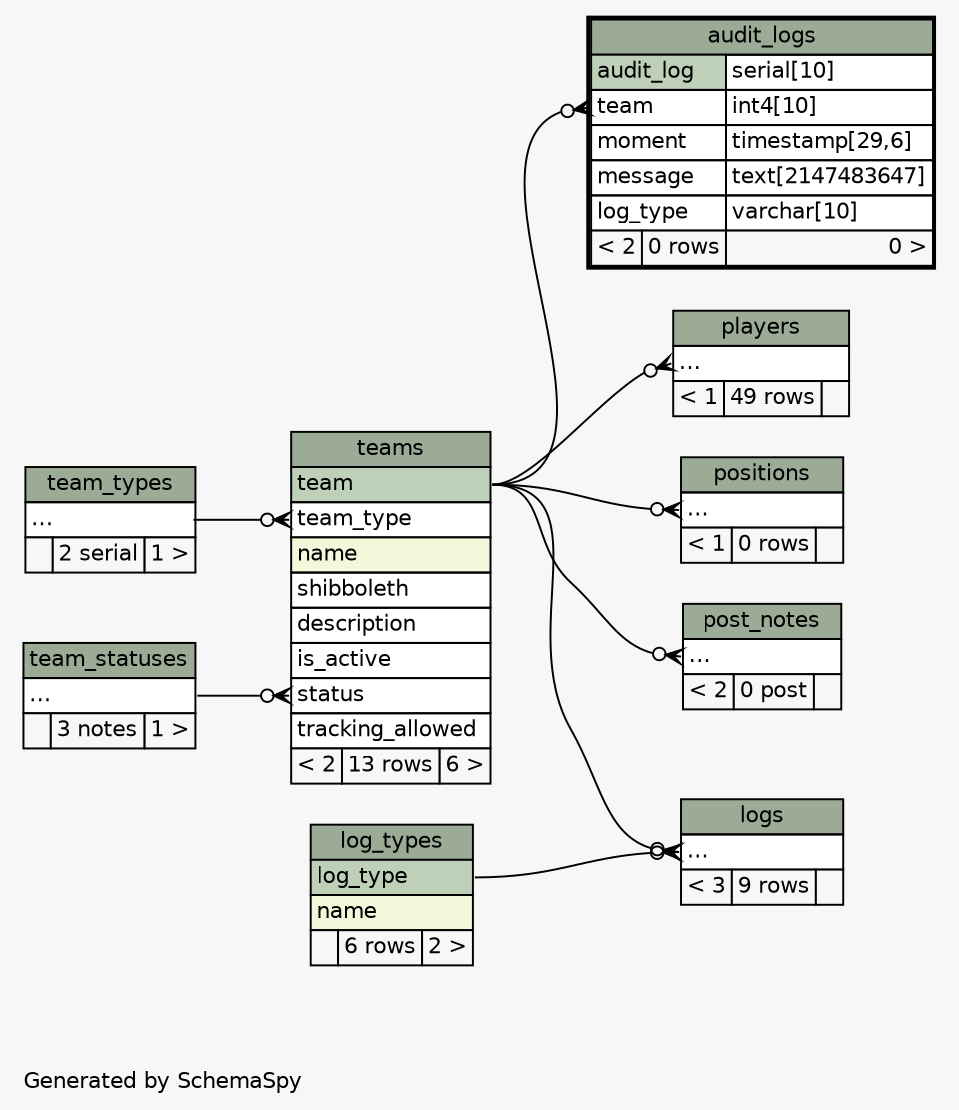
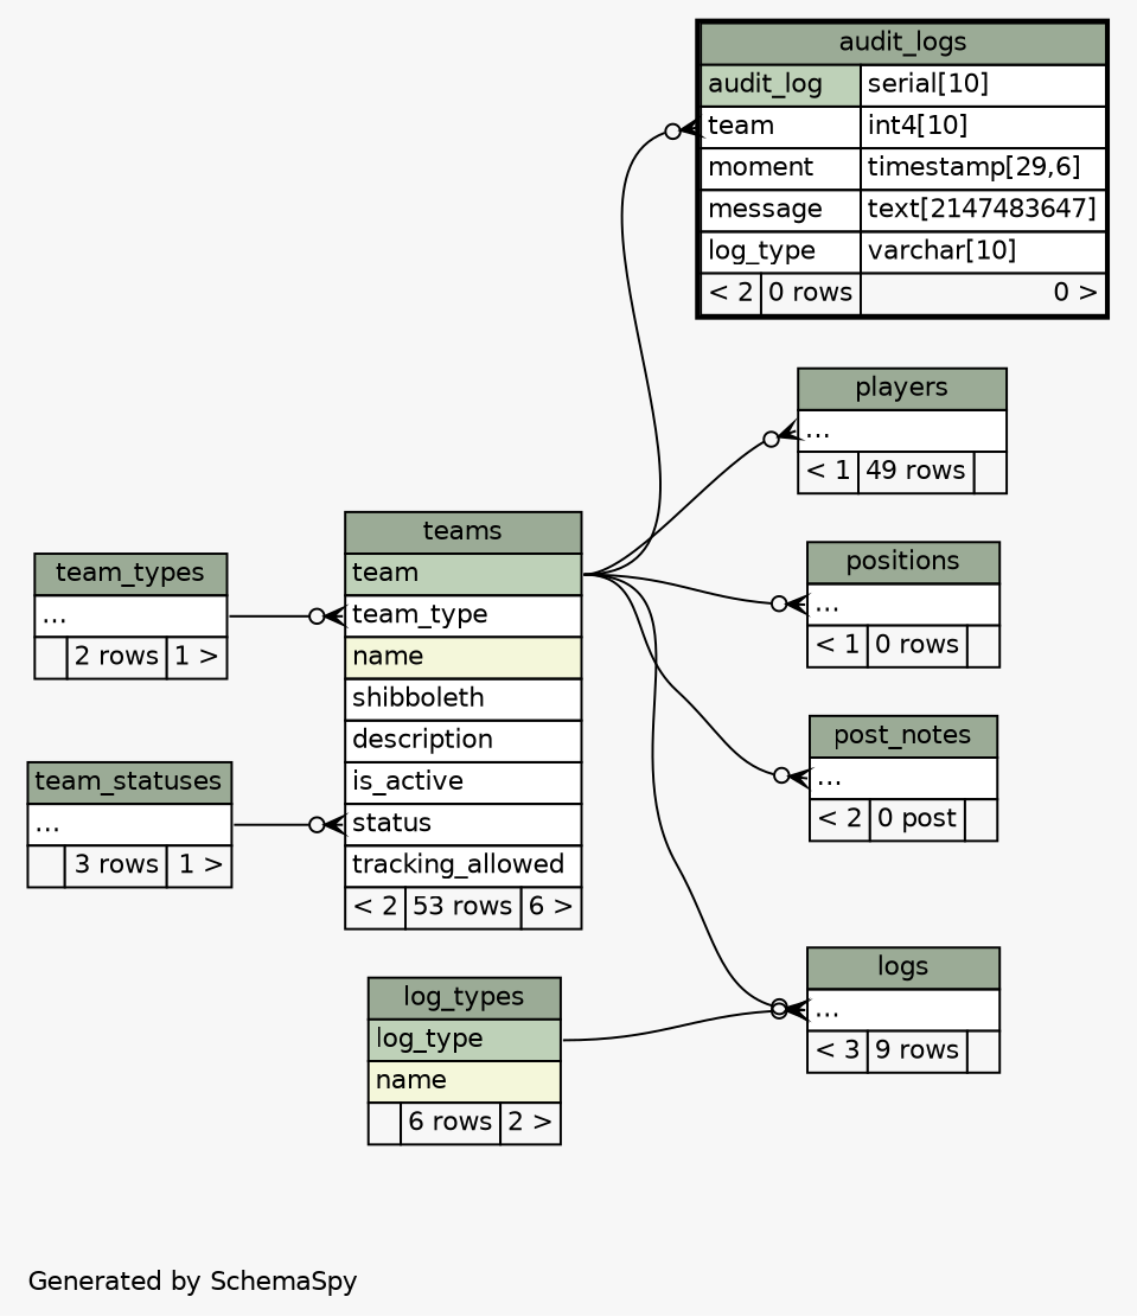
  digraph {
    bgcolor="#f7f7f7"
    fontname=Helvetica
    fontsize=11
    label="\nGenerated by SchemaSpy"
    labeljust=l
    nodesep=0.18
    rankdir=RL
    ranksep=0.46
    node [fontname=Helvetica fontsize=11 shape=plaintext]
    edge [arrowhead=none arrowsize=0.8 arrowtail=crowodot dir=back headport="team:e" tailport="elipses:w"]
    n1 [label=<     <TABLE BORDER="2" CELLBORDER="1" CELLSPACING="0" BGCOLOR="#ffffff">       <TR><TD COLSPAN="3" BGCOLOR="#9bab96" ALIGN="CENTER">audit_logs</TD></TR>       <TR><TD PORT="audit_log" COLSPAN="2" BGCOLOR="#bed1b8" ALIGN="LEFT">audit_log</TD><TD PORT="audit_log.type" ALIGN="LEFT">serial[10]</TD></TR>       <TR><TD PORT="team" COLSPAN="2" ALIGN="LEFT">team</TD><TD PORT="team.type" ALIGN="LEFT">int4[10]</TD></TR>       <TR><TD PORT="moment" COLSPAN="2" ALIGN="LEFT">moment</TD><TD PORT="moment.type" ALIGN="LEFT">timestamp[29,6]</TD></TR>       <TR><TD PORT="message" COLSPAN="2" ALIGN="LEFT">message</TD><TD PORT="message.type" ALIGN="LEFT">text[2147483647]</TD></TR>       <TR><TD PORT="log_type" COLSPAN="2" ALIGN="LEFT">log_type</TD><TD PORT="log_type.type" ALIGN="LEFT">varchar[10]</TD></TR>       <TR><TD ALIGN="LEFT" BGCOLOR="#f7f7f7">&lt; 2</TD><TD ALIGN="RIGHT" BGCOLOR="#f7f7f7">0 rows</TD><TD ALIGN="RIGHT" BGCOLOR="#f7f7f7">0 &gt;</TD></TR>     </TABLE>>]
-   n2 [label=<     <TABLE BORDER="0" CELLBORDER="1" CELLSPACING="0" BGCOLOR="#ffffff">       <TR><TD COLSPAN="3" BGCOLOR="#9bab96" ALIGN="CENTER">teams</TD></TR>       <TR><TD PORT="team" COLSPAN="3" BGCOLOR="#bed1b8" ALIGN="LEFT">team</TD></TR>       <TR><TD PORT="team_type" COLSPAN="3" ALIGN="LEFT">team_type</TD></TR>       <TR><TD PORT="name" COLSPAN="3" BGCOLOR="#f4f7da" ALIGN="LEFT">name</TD></TR>       <TR><TD PORT="shibboleth" COLSPAN="3" ALIGN="LEFT">shibboleth</TD></TR>       <TR><TD PORT="description" COLSPAN="3" ALIGN="LEFT">description</TD></TR>       <TR><TD PORT="is_active" COLSPAN="3" ALIGN="LEFT">is_active</TD></TR>       <TR><TD PORT="status" COLSPAN="3" ALIGN="LEFT">status</TD></TR>       <TR><TD PORT="tracking_allowed" COLSPAN="3" ALIGN="LEFT">tracking_allowed</TD></TR>       <TR><TD ALIGN="LEFT" BGCOLOR="#f7f7f7">&lt; 2</TD><TD ALIGN="RIGHT" BGCOLOR="#f7f7f7">13 rows</TD><TD ALIGN="RIGHT" BGCOLOR="#f7f7f7">6 &gt;</TD></TR>     </TABLE>>]
+   n2 [label=<     <TABLE BORDER="0" CELLBORDER="1" CELLSPACING="0" BGCOLOR="#ffffff">       <TR><TD COLSPAN="3" BGCOLOR="#9bab96" ALIGN="CENTER">teams</TD></TR>       <TR><TD PORT="team" COLSPAN="3" BGCOLOR="#bed1b8" ALIGN="LEFT">team</TD></TR>       <TR><TD PORT="team_type" COLSPAN="3" ALIGN="LEFT">team_type</TD></TR>       <TR><TD PORT="name" COLSPAN="3" BGCOLOR="#f4f7da" ALIGN="LEFT">name</TD></TR>       <TR><TD PORT="shibboleth" COLSPAN="3" ALIGN="LEFT">shibboleth</TD></TR>       <TR><TD PORT="description" COLSPAN="3" ALIGN="LEFT">description</TD></TR>       <TR><TD PORT="is_active" COLSPAN="3" ALIGN="LEFT">is_active</TD></TR>       <TR><TD PORT="status" COLSPAN="3" ALIGN="LEFT">status</TD></TR>       <TR><TD PORT="tracking_allowed" COLSPAN="3" ALIGN="LEFT">tracking_allowed</TD></TR>       <TR><TD ALIGN="LEFT" BGCOLOR="#f7f7f7">&lt; 2</TD><TD ALIGN="RIGHT" BGCOLOR="#f7f7f7">53 rows</TD><TD ALIGN="RIGHT" BGCOLOR="#f7f7f7">6 &gt;</TD></TR>     </TABLE>>]
    n3 [label=<     <TABLE BORDER="0" CELLBORDER="1" CELLSPACING="0" BGCOLOR="#ffffff">       <TR><TD COLSPAN="3" BGCOLOR="#9bab96" ALIGN="CENTER">log_types</TD></TR>       <TR><TD PORT="log_type" COLSPAN="3" BGCOLOR="#bed1b8" ALIGN="LEFT">log_type</TD></TR>       <TR><TD PORT="name" COLSPAN="3" BGCOLOR="#f4f7da" ALIGN="LEFT">name</TD></TR>       <TR><TD ALIGN="LEFT" BGCOLOR="#f7f7f7">  </TD><TD ALIGN="RIGHT" BGCOLOR="#f7f7f7">6 rows</TD><TD ALIGN="RIGHT" BGCOLOR="#f7f7f7">2 &gt;</TD></TR>     </TABLE>>]
-   n4 [label=<     <TABLE BORDER="0" CELLBORDER="1" CELLSPACING="0" BGCOLOR="#ffffff">       <TR><TD COLSPAN="3" BGCOLOR="#9bab96" ALIGN="CENTER">team_statuses</TD></TR>       <TR><TD PORT="elipses" COLSPAN="3" ALIGN="LEFT">...</TD></TR>       <TR><TD ALIGN="LEFT" BGCOLOR="#f7f7f7">  </TD><TD ALIGN="RIGHT" BGCOLOR="#f7f7f7">3 notes</TD><TD ALIGN="RIGHT" BGCOLOR="#f7f7f7">1 &gt;</TD></TR>     </TABLE>>]
-   n5 [label=<     <TABLE BORDER="0" CELLBORDER="1" CELLSPACING="0" BGCOLOR="#ffffff">       <TR><TD COLSPAN="3" BGCOLOR="#9bab96" ALIGN="CENTER">team_types</TD></TR>       <TR><TD PORT="elipses" COLSPAN="3" ALIGN="LEFT">...</TD></TR>       <TR><TD ALIGN="LEFT" BGCOLOR="#f7f7f7">  </TD><TD ALIGN="RIGHT" BGCOLOR="#f7f7f7">2 serial</TD><TD ALIGN="RIGHT" BGCOLOR="#f7f7f7">1 &gt;</TD></TR>     </TABLE>>]
+   n4 [label=<     <TABLE BORDER="0" CELLBORDER="1" CELLSPACING="0" BGCOLOR="#ffffff">       <TR><TD COLSPAN="3" BGCOLOR="#9bab96" ALIGN="CENTER">team_statuses</TD></TR>       <TR><TD PORT="elipses" COLSPAN="3" ALIGN="LEFT">...</TD></TR>       <TR><TD ALIGN="LEFT" BGCOLOR="#f7f7f7">  </TD><TD ALIGN="RIGHT" BGCOLOR="#f7f7f7">3 rows</TD><TD ALIGN="RIGHT" BGCOLOR="#f7f7f7">1 &gt;</TD></TR>     </TABLE>>]
+   n5 [label=<     <TABLE BORDER="0" CELLBORDER="1" CELLSPACING="0" BGCOLOR="#ffffff">       <TR><TD COLSPAN="3" BGCOLOR="#9bab96" ALIGN="CENTER">team_types</TD></TR>       <TR><TD PORT="elipses" COLSPAN="3" ALIGN="LEFT">...</TD></TR>       <TR><TD ALIGN="LEFT" BGCOLOR="#f7f7f7">  </TD><TD ALIGN="RIGHT" BGCOLOR="#f7f7f7">2 rows</TD><TD ALIGN="RIGHT" BGCOLOR="#f7f7f7">1 &gt;</TD></TR>     </TABLE>>]
    n6 [label=<     <TABLE BORDER="0" CELLBORDER="1" CELLSPACING="0" BGCOLOR="#ffffff">       <TR><TD COLSPAN="3" BGCOLOR="#9bab96" ALIGN="CENTER">logs</TD></TR>       <TR><TD PORT="elipses" COLSPAN="3" ALIGN="LEFT">...</TD></TR>       <TR><TD ALIGN="LEFT" BGCOLOR="#f7f7f7">&lt; 3</TD><TD ALIGN="RIGHT" BGCOLOR="#f7f7f7">9 rows</TD><TD ALIGN="RIGHT" BGCOLOR="#f7f7f7">  </TD></TR>     </TABLE>>]
    n7 [label=<     <TABLE BORDER="0" CELLBORDER="1" CELLSPACING="0" BGCOLOR="#ffffff">       <TR><TD COLSPAN="3" BGCOLOR="#9bab96" ALIGN="CENTER">players</TD></TR>       <TR><TD PORT="elipses" COLSPAN="3" ALIGN="LEFT">...</TD></TR>       <TR><TD ALIGN="LEFT" BGCOLOR="#f7f7f7">&lt; 1</TD><TD ALIGN="RIGHT" BGCOLOR="#f7f7f7">49 rows</TD><TD ALIGN="RIGHT" BGCOLOR="#f7f7f7">  </TD></TR>     </TABLE>>]
    n8 [label=<     <TABLE BORDER="0" CELLBORDER="1" CELLSPACING="0" BGCOLOR="#ffffff">       <TR><TD COLSPAN="3" BGCOLOR="#9bab96" ALIGN="CENTER">positions</TD></TR>       <TR><TD PORT="elipses" COLSPAN="3" ALIGN="LEFT">...</TD></TR>       <TR><TD ALIGN="LEFT" BGCOLOR="#f7f7f7">&lt; 1</TD><TD ALIGN="RIGHT" BGCOLOR="#f7f7f7">0 rows</TD><TD ALIGN="RIGHT" BGCOLOR="#f7f7f7">  </TD></TR>     </TABLE>>]
    n9 [label=<     <TABLE BORDER="0" CELLBORDER="1" CELLSPACING="0" BGCOLOR="#ffffff">       <TR><TD COLSPAN="3" BGCOLOR="#9bab96" ALIGN="CENTER">post_notes</TD></TR>       <TR><TD PORT="elipses" COLSPAN="3" ALIGN="LEFT">...</TD></TR>       <TR><TD ALIGN="LEFT" BGCOLOR="#f7f7f7">&lt; 2</TD><TD ALIGN="RIGHT" BGCOLOR="#f7f7f7">0 post</TD><TD ALIGN="RIGHT" BGCOLOR="#f7f7f7">  </TD></TR>     </TABLE>>]
    n1 -> n2 [tailport="team:w"]
    n2 -> n4 [headport="elipses:e" tailport="status:w"]
    n2 -> n5 [headport="elipses:e" tailport="team_type:w"]
    n6 -> n2
    n6 -> n3 [headport="log_type:e"]
    n7 -> n2
    n8 -> n2
    n9 -> n2
  }
